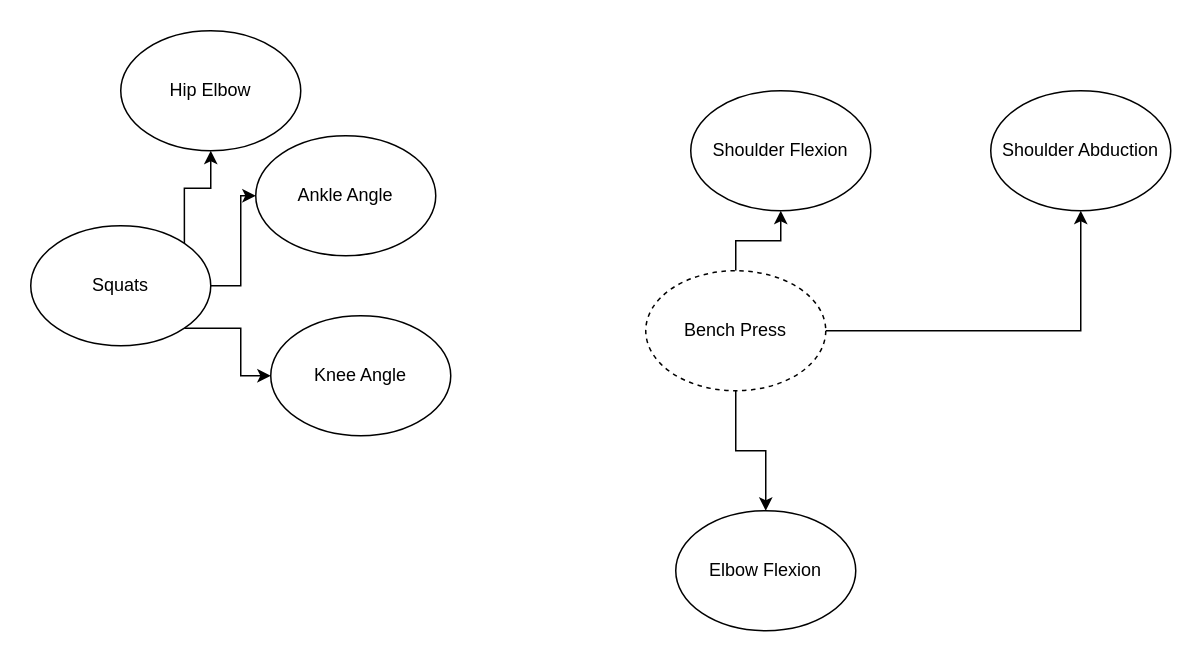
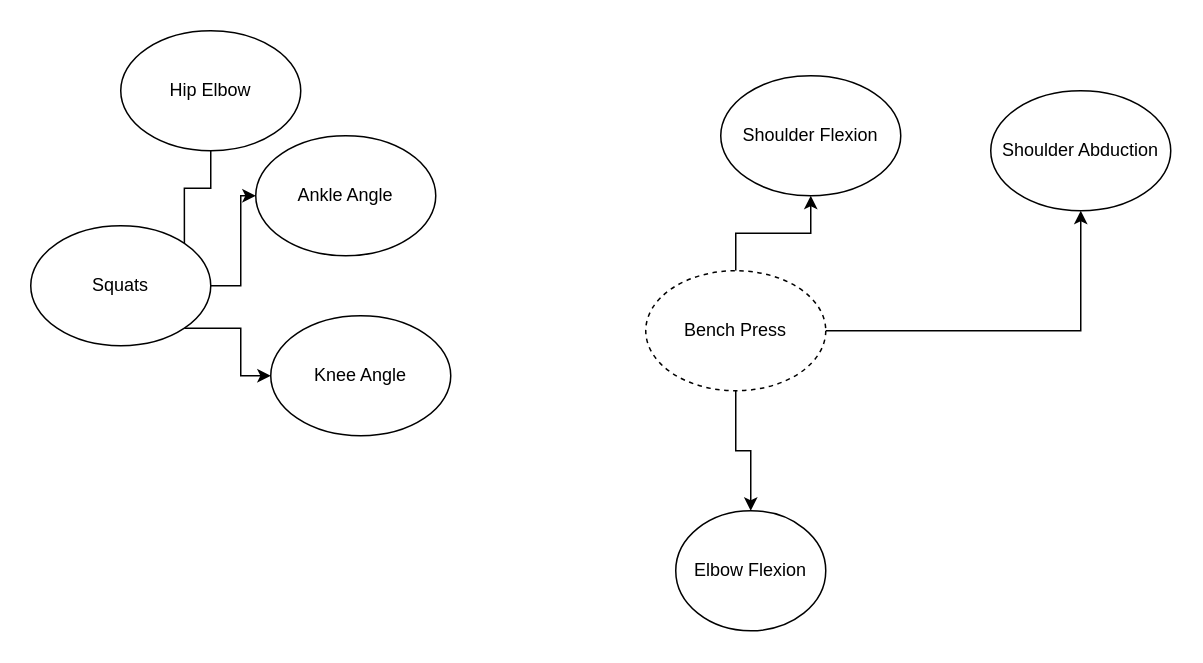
  <mxCell id="0" />
  <mxCell id="1" parent="0" />
- <mxCell id="2" style="edgeStyle=orthogonalEdgeStyle;rounded=0;orthogonalLoop=1;jettySize=auto;html=1;exitX=1;exitY=0;exitDx=0;exitDy=0;" edge="1" parent="1" source="5" target="6"><mxGeometry relative="1" as="geometry" /></mxCell>
+ <mxCell id="2" style="edgeStyle=orthogonalEdgeStyle;rounded=0;orthogonalLoop=1;jettySize=auto;html=1;exitX=1;exitY=0;exitDx=0;exitDy=0;endArrow=none;" edge="1" parent="1" source="5" target="6"><mxGeometry relative="1" as="geometry" /></mxCell>
  <mxCell id="3" style="edgeStyle=orthogonalEdgeStyle;rounded=0;orthogonalLoop=1;jettySize=auto;html=1;" edge="1" parent="1" source="5" target="7"><mxGeometry relative="1" as="geometry" /></mxCell>
  <mxCell id="4" style="edgeStyle=orthogonalEdgeStyle;rounded=0;orthogonalLoop=1;jettySize=auto;html=1;exitX=1;exitY=1;exitDx=0;exitDy=0;" edge="1" parent="1" source="5" target="8"><mxGeometry relative="1" as="geometry" /></mxCell>
  <mxCell id="5" value="Squats" style="ellipse;whiteSpace=wrap;html=1;" vertex="1" parent="1"><mxGeometry x="20" y="150" width="120" height="80" as="geometry" /></mxCell>
  <mxCell id="6" value="Hip Elbow" style="ellipse;whiteSpace=wrap;html=1;" vertex="1" parent="1"><mxGeometry x="80" y="20" width="120" height="80" as="geometry" /></mxCell>
  <mxCell id="7" value="Ankle Angle" style="ellipse;whiteSpace=wrap;html=1;" vertex="1" parent="1"><mxGeometry x="170" y="90" width="120" height="80" as="geometry" /></mxCell>
  <mxCell id="8" value="Knee Angle" style="ellipse;whiteSpace=wrap;html=1;" vertex="1" parent="1"><mxGeometry x="180" y="210" width="120" height="80" as="geometry" /></mxCell>
  <mxCell id="9" style="edgeStyle=orthogonalEdgeStyle;rounded=0;orthogonalLoop=1;jettySize=auto;html=1;" edge="1" parent="1" source="12" target="13"><mxGeometry relative="1" as="geometry" /></mxCell>
  <mxCell id="10" style="edgeStyle=orthogonalEdgeStyle;rounded=0;orthogonalLoop=1;jettySize=auto;html=1;" edge="1" parent="1" source="12" target="14"><mxGeometry relative="1" as="geometry" /></mxCell>
  <mxCell id="11" style="edgeStyle=orthogonalEdgeStyle;rounded=0;orthogonalLoop=1;jettySize=auto;html=1;" edge="1" parent="1" source="12" target="15"><mxGeometry relative="1" as="geometry" /></mxCell>
  <mxCell id="12" value="Bench Press" style="ellipse;whiteSpace=wrap;html=1;dashed=1;" vertex="1" parent="1"><mxGeometry x="430" y="180" width="120" height="80" as="geometry" /></mxCell>
- <mxCell id="13" value="Shoulder Flexion" style="ellipse;whiteSpace=wrap;html=1;" vertex="1" parent="1"><mxGeometry x="460" y="60" width="120" height="80" as="geometry" /></mxCell>
+ <mxCell id="13" value="Shoulder Flexion" style="ellipse;whiteSpace=wrap;html=1;" vertex="1" parent="1"><mxGeometry x="480" y="50" width="120" height="80" as="geometry" /></mxCell>
  <mxCell id="14" value="Shoulder Abduction" style="ellipse;whiteSpace=wrap;html=1;" vertex="1" parent="1"><mxGeometry x="660" y="60" width="120" height="80" as="geometry" /></mxCell>
- <mxCell id="15" value="Elbow Flexion" style="ellipse;whiteSpace=wrap;html=1;" vertex="1" parent="1"><mxGeometry x="450" y="340" width="120" height="80" as="geometry" /></mxCell>
+ <mxCell id="15" value="Elbow Flexion" style="ellipse;whiteSpace=wrap;html=1;" vertex="1" parent="1"><mxGeometry x="450" y="340" width="100" height="80" as="geometry" /></mxCell>
